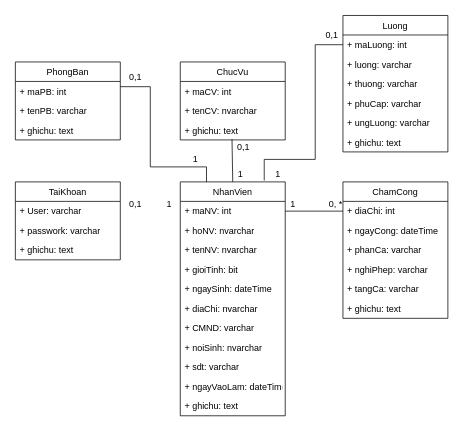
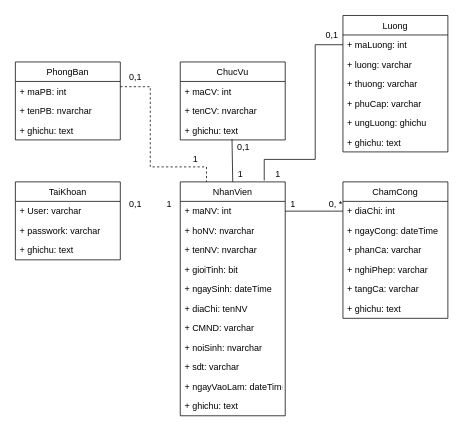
  <mxCell id="0" />
  <mxCell id="1" parent="0" />
  <mxCell id="2" value="NhanVien" style="swimlane;fontStyle=0;childLayout=stackLayout;horizontal=1;startSize=26;fillColor=none;horizontalStack=0;resizeParent=1;resizeParentMax=0;resizeLast=0;collapsible=1;marginBottom=0;" parent="1" vertex="1"><mxGeometry x="240" y="242" width="140" height="312" as="geometry" /></mxCell>
  <mxCell id="3" value="+ maNV: int" style="text;strokeColor=none;fillColor=none;align=left;verticalAlign=top;spacingLeft=4;spacingRight=4;overflow=hidden;rotatable=0;points=[[0,0.5],[1,0.5]];portConstraint=eastwest;" parent="2" vertex="1"><mxGeometry y="26" width="140" height="26" as="geometry" /></mxCell>
  <mxCell id="4" value="+ hoNV: nvarchar" style="text;strokeColor=none;fillColor=none;align=left;verticalAlign=top;spacingLeft=4;spacingRight=4;overflow=hidden;rotatable=0;points=[[0,0.5],[1,0.5]];portConstraint=eastwest;" parent="2" vertex="1"><mxGeometry y="52" width="140" height="26" as="geometry" /></mxCell>
  <mxCell id="5" value="+ tenNV: nvarchar" style="text;strokeColor=none;fillColor=none;align=left;verticalAlign=top;spacingLeft=4;spacingRight=4;overflow=hidden;rotatable=0;points=[[0,0.5],[1,0.5]];portConstraint=eastwest;" parent="2" vertex="1"><mxGeometry y="78" width="140" height="26" as="geometry" /></mxCell>
  <mxCell id="6" value="+ gioiTinh: bit" style="text;strokeColor=none;fillColor=none;align=left;verticalAlign=top;spacingLeft=4;spacingRight=4;overflow=hidden;rotatable=0;points=[[0,0.5],[1,0.5]];portConstraint=eastwest;" parent="2" vertex="1"><mxGeometry y="104" width="140" height="26" as="geometry" /></mxCell>
  <mxCell id="7" value="+ ngaySinh: dateTime" style="text;strokeColor=none;fillColor=none;align=left;verticalAlign=top;spacingLeft=4;spacingRight=4;overflow=hidden;rotatable=0;points=[[0,0.5],[1,0.5]];portConstraint=eastwest;" parent="2" vertex="1"><mxGeometry y="130" width="140" height="26" as="geometry" /></mxCell>
- <mxCell id="8" value="+ diaChi: nvarchar" style="text;strokeColor=none;fillColor=none;align=left;verticalAlign=top;spacingLeft=4;spacingRight=4;overflow=hidden;rotatable=0;points=[[0,0.5],[1,0.5]];portConstraint=eastwest;" parent="2" vertex="1"><mxGeometry y="156" width="140" height="26" as="geometry" /></mxCell>
+ <mxCell id="8" value="+ diaChi: tenNV" style="text;strokeColor=none;fillColor=none;align=left;verticalAlign=top;spacingLeft=4;spacingRight=4;overflow=hidden;rotatable=0;points=[[0,0.5],[1,0.5]];portConstraint=eastwest;" parent="2" vertex="1"><mxGeometry y="156" width="140" height="26" as="geometry" /></mxCell>
  <mxCell id="9" value="+ CMND: varchar" style="text;strokeColor=none;fillColor=none;align=left;verticalAlign=top;spacingLeft=4;spacingRight=4;overflow=hidden;rotatable=0;points=[[0,0.5],[1,0.5]];portConstraint=eastwest;" parent="2" vertex="1"><mxGeometry y="182" width="140" height="26" as="geometry" /></mxCell>
  <mxCell id="10" value="+ noiSinh: nvarchar" style="text;strokeColor=none;fillColor=none;align=left;verticalAlign=top;spacingLeft=4;spacingRight=4;overflow=hidden;rotatable=0;points=[[0,0.5],[1,0.5]];portConstraint=eastwest;" parent="2" vertex="1"><mxGeometry y="208" width="140" height="26" as="geometry" /></mxCell>
  <mxCell id="11" value="+ sdt: varchar" style="text;strokeColor=none;fillColor=none;align=left;verticalAlign=top;spacingLeft=4;spacingRight=4;overflow=hidden;rotatable=0;points=[[0,0.5],[1,0.5]];portConstraint=eastwest;" parent="2" vertex="1"><mxGeometry y="234" width="140" height="26" as="geometry" /></mxCell>
  <mxCell id="12" value="+ ngayVaoLam: dateTime" style="text;strokeColor=none;fillColor=none;align=left;verticalAlign=top;spacingLeft=4;spacingRight=4;overflow=hidden;rotatable=0;points=[[0,0.5],[1,0.5]];portConstraint=eastwest;" parent="2" vertex="1"><mxGeometry y="260" width="140" height="26" as="geometry" /></mxCell>
  <mxCell id="13" value="+ ghichu: text" style="text;strokeColor=none;fillColor=none;align=left;verticalAlign=top;spacingLeft=4;spacingRight=4;overflow=hidden;rotatable=0;points=[[0,0.5],[1,0.5]];portConstraint=eastwest;" parent="2" vertex="1"><mxGeometry y="286" width="140" height="26" as="geometry" /></mxCell>
  <mxCell id="14" value="PhongBan" style="swimlane;fontStyle=0;childLayout=stackLayout;horizontal=1;startSize=26;fillColor=none;horizontalStack=0;resizeParent=1;resizeParentMax=0;resizeLast=0;collapsible=1;marginBottom=0;" parent="1" vertex="1"><mxGeometry x="20" y="82" width="140" height="104" as="geometry" /></mxCell>
  <mxCell id="15" value="+ maPB: int" style="text;strokeColor=none;fillColor=none;align=left;verticalAlign=top;spacingLeft=4;spacingRight=4;overflow=hidden;rotatable=0;points=[[0,0.5],[1,0.5]];portConstraint=eastwest;" parent="14" vertex="1"><mxGeometry y="26" width="140" height="26" as="geometry" /></mxCell>
- <mxCell id="16" value="+ tenPB: varchar" style="text;strokeColor=none;fillColor=none;align=left;verticalAlign=top;spacingLeft=4;spacingRight=4;overflow=hidden;rotatable=0;points=[[0,0.5],[1,0.5]];portConstraint=eastwest;" parent="14" vertex="1"><mxGeometry y="52" width="140" height="26" as="geometry" /></mxCell>
+ <mxCell id="16" value="+ tenPB: nvarchar" style="text;strokeColor=none;fillColor=none;align=left;verticalAlign=top;spacingLeft=4;spacingRight=4;overflow=hidden;rotatable=0;points=[[0,0.5],[1,0.5]];portConstraint=eastwest;" parent="14" vertex="1"><mxGeometry y="52" width="140" height="26" as="geometry" /></mxCell>
  <mxCell id="17" value="+ ghichu: text" style="text;strokeColor=none;fillColor=none;align=left;verticalAlign=top;spacingLeft=4;spacingRight=4;overflow=hidden;rotatable=0;points=[[0,0.5],[1,0.5]];portConstraint=eastwest;" parent="14" vertex="1"><mxGeometry y="78" width="140" height="26" as="geometry" /></mxCell>
  <mxCell id="18" value="ChucVu" style="swimlane;fontStyle=0;childLayout=stackLayout;horizontal=1;startSize=26;fillColor=none;horizontalStack=0;resizeParent=1;resizeParentMax=0;resizeLast=0;collapsible=1;marginBottom=0;" parent="1" vertex="1"><mxGeometry x="240" y="82" width="140" height="104" as="geometry" /></mxCell>
  <mxCell id="19" value="+ maCV: int" style="text;strokeColor=none;fillColor=none;align=left;verticalAlign=top;spacingLeft=4;spacingRight=4;overflow=hidden;rotatable=0;points=[[0,0.5],[1,0.5]];portConstraint=eastwest;" parent="18" vertex="1"><mxGeometry y="26" width="140" height="26" as="geometry" /></mxCell>
  <mxCell id="20" value="+ tenCV: nvarchar" style="text;strokeColor=none;fillColor=none;align=left;verticalAlign=top;spacingLeft=4;spacingRight=4;overflow=hidden;rotatable=0;points=[[0,0.5],[1,0.5]];portConstraint=eastwest;" parent="18" vertex="1"><mxGeometry y="52" width="140" height="26" as="geometry" /></mxCell>
  <mxCell id="21" value="+ ghichu: text" style="text;strokeColor=none;fillColor=none;align=left;verticalAlign=top;spacingLeft=4;spacingRight=4;overflow=hidden;rotatable=0;points=[[0,0.5],[1,0.5]];portConstraint=eastwest;" parent="18" vertex="1"><mxGeometry y="78" width="140" height="26" as="geometry" /></mxCell>
  <mxCell id="22" value="Luong" style="swimlane;fontStyle=0;childLayout=stackLayout;horizontal=1;startSize=26;fillColor=none;horizontalStack=0;resizeParent=1;resizeParentMax=0;resizeLast=0;collapsible=1;marginBottom=0;" parent="1" vertex="1"><mxGeometry x="457" y="20" width="140" height="182" as="geometry" /></mxCell>
  <mxCell id="23" value="+ maLuong: int" style="text;strokeColor=none;fillColor=none;align=left;verticalAlign=top;spacingLeft=4;spacingRight=4;overflow=hidden;rotatable=0;points=[[0,0.5],[1,0.5]];portConstraint=eastwest;" parent="22" vertex="1"><mxGeometry y="26" width="140" height="26" as="geometry" /></mxCell>
  <mxCell id="24" value="+ luong: varchar" style="text;strokeColor=none;fillColor=none;align=left;verticalAlign=top;spacingLeft=4;spacingRight=4;overflow=hidden;rotatable=0;points=[[0,0.5],[1,0.5]];portConstraint=eastwest;" parent="22" vertex="1"><mxGeometry y="52" width="140" height="26" as="geometry" /></mxCell>
  <mxCell id="25" value="+ thuong: varchar" style="text;strokeColor=none;fillColor=none;align=left;verticalAlign=top;spacingLeft=4;spacingRight=4;overflow=hidden;rotatable=0;points=[[0,0.5],[1,0.5]];portConstraint=eastwest;" parent="22" vertex="1"><mxGeometry y="78" width="140" height="26" as="geometry" /></mxCell>
  <mxCell id="26" value="+ phuCap: varchar" style="text;strokeColor=none;fillColor=none;align=left;verticalAlign=top;spacingLeft=4;spacingRight=4;overflow=hidden;rotatable=0;points=[[0,0.5],[1,0.5]];portConstraint=eastwest;" parent="22" vertex="1"><mxGeometry y="104" width="140" height="26" as="geometry" /></mxCell>
- <mxCell id="27" value="+ ungLuong: varchar" style="text;strokeColor=none;fillColor=none;align=left;verticalAlign=top;spacingLeft=4;spacingRight=4;overflow=hidden;rotatable=0;points=[[0,0.5],[1,0.5]];portConstraint=eastwest;" parent="22" vertex="1"><mxGeometry y="130" width="140" height="26" as="geometry" /></mxCell>
+ <mxCell id="27" value="+ ungLuong: ghichu" style="text;strokeColor=none;fillColor=none;align=left;verticalAlign=top;spacingLeft=4;spacingRight=4;overflow=hidden;rotatable=0;points=[[0,0.5],[1,0.5]];portConstraint=eastwest;" parent="22" vertex="1"><mxGeometry y="130" width="140" height="26" as="geometry" /></mxCell>
  <mxCell id="28" value="+ ghichu: text" style="text;strokeColor=none;fillColor=none;align=left;verticalAlign=top;spacingLeft=4;spacingRight=4;overflow=hidden;rotatable=0;points=[[0,0.5],[1,0.5]];portConstraint=eastwest;" parent="22" vertex="1"><mxGeometry y="156" width="140" height="26" as="geometry" /></mxCell>
  <mxCell id="29" value="ChamCong" style="swimlane;fontStyle=0;childLayout=stackLayout;horizontal=1;startSize=26;fillColor=none;horizontalStack=0;resizeParent=1;resizeParentMax=0;resizeLast=0;collapsible=1;marginBottom=0;" parent="1" vertex="1"><mxGeometry x="457" y="242" width="140" height="182" as="geometry" /></mxCell>
  <mxCell id="30" value="+ diaChi: int" style="text;strokeColor=none;fillColor=none;align=left;verticalAlign=top;spacingLeft=4;spacingRight=4;overflow=hidden;rotatable=0;points=[[0,0.5],[1,0.5]];portConstraint=eastwest;" parent="29" vertex="1"><mxGeometry y="26" width="140" height="26" as="geometry" /></mxCell>
  <mxCell id="31" value="+ ngayCong: dateTime" style="text;strokeColor=none;fillColor=none;align=left;verticalAlign=top;spacingLeft=4;spacingRight=4;overflow=hidden;rotatable=0;points=[[0,0.5],[1,0.5]];portConstraint=eastwest;" parent="29" vertex="1"><mxGeometry y="52" width="140" height="26" as="geometry" /></mxCell>
  <mxCell id="32" value="+ phanCa: varchar" style="text;strokeColor=none;fillColor=none;align=left;verticalAlign=top;spacingLeft=4;spacingRight=4;overflow=hidden;rotatable=0;points=[[0,0.5],[1,0.5]];portConstraint=eastwest;" parent="29" vertex="1"><mxGeometry y="78" width="140" height="26" as="geometry" /></mxCell>
  <mxCell id="33" value="+ nghiPhep: varchar" style="text;strokeColor=none;fillColor=none;align=left;verticalAlign=top;spacingLeft=4;spacingRight=4;overflow=hidden;rotatable=0;points=[[0,0.5],[1,0.5]];portConstraint=eastwest;" parent="29" vertex="1"><mxGeometry y="104" width="140" height="26" as="geometry" /></mxCell>
  <mxCell id="34" value="+ tangCa: varchar" style="text;strokeColor=none;fillColor=none;align=left;verticalAlign=top;spacingLeft=4;spacingRight=4;overflow=hidden;rotatable=0;points=[[0,0.5],[1,0.5]];portConstraint=eastwest;" parent="29" vertex="1"><mxGeometry y="130" width="140" height="26" as="geometry" /></mxCell>
  <mxCell id="35" value="+ ghichu: text" style="text;strokeColor=none;fillColor=none;align=left;verticalAlign=top;spacingLeft=4;spacingRight=4;overflow=hidden;rotatable=0;points=[[0,0.5],[1,0.5]];portConstraint=eastwest;" parent="29" vertex="1"><mxGeometry y="156" width="140" height="26" as="geometry" /></mxCell>
  <mxCell id="36" value="TaiKhoan" style="swimlane;fontStyle=0;childLayout=stackLayout;horizontal=1;startSize=26;fillColor=none;horizontalStack=0;resizeParent=1;resizeParentMax=0;resizeLast=0;collapsible=1;marginBottom=0;" parent="1" vertex="1"><mxGeometry x="20" y="242" width="140" height="104" as="geometry" /></mxCell>
  <mxCell id="37" value="+ User: varchar&#10;" style="text;strokeColor=none;fillColor=none;align=left;verticalAlign=top;spacingLeft=4;spacingRight=4;overflow=hidden;rotatable=0;points=[[0,0.5],[1,0.5]];portConstraint=eastwest;" parent="36" vertex="1"><mxGeometry y="26" width="140" height="26" as="geometry" /></mxCell>
  <mxCell id="38" value="+ passwork: varchar" style="text;strokeColor=none;fillColor=none;align=left;verticalAlign=top;spacingLeft=4;spacingRight=4;overflow=hidden;rotatable=0;points=[[0,0.5],[1,0.5]];portConstraint=eastwest;" parent="36" vertex="1"><mxGeometry y="52" width="140" height="26" as="geometry" /></mxCell>
  <mxCell id="39" value="+ ghichu: text" style="text;strokeColor=none;fillColor=none;align=left;verticalAlign=top;spacingLeft=4;spacingRight=4;overflow=hidden;rotatable=0;points=[[0,0.5],[1,0.5]];portConstraint=eastwest;" parent="36" vertex="1"><mxGeometry y="78" width="140" height="26" as="geometry" /></mxCell>
  <mxCell id="40" value="0,1" style="text;html=1;align=center;verticalAlign=middle;resizable=0;points=[];autosize=1;strokeColor=none;fillColor=none;" vertex="1" parent="1"><mxGeometry x="165" y="262" width="30" height="20" as="geometry" /></mxCell>
  <mxCell id="41" value="1" style="text;html=1;align=center;verticalAlign=middle;resizable=0;points=[];autosize=1;strokeColor=none;fillColor=none;" vertex="1" parent="1"><mxGeometry x="215" y="262" width="20" height="20" as="geometry" /></mxCell>
  <mxCell id="42" value="" style="endArrow=none;html=1;rounded=0;exitX=1;exitY=0.5;exitDx=0;exitDy=0;entryX=0;entryY=0.5;entryDx=0;entryDy=0;" edge="1" parent="1" source="3" target="30"><mxGeometry width="50" height="50" relative="1" as="geometry"><mxPoint x="400" y="302" as="sourcePoint" /><mxPoint x="450" y="252" as="targetPoint" /></mxGeometry></mxCell>
  <mxCell id="43" value="1" style="text;html=1;align=center;verticalAlign=middle;resizable=0;points=[];autosize=1;strokeColor=none;fillColor=none;" vertex="1" parent="1"><mxGeometry x="380" y="262" width="20" height="20" as="geometry" /></mxCell>
  <mxCell id="44" value="0, *" style="text;html=1;align=center;verticalAlign=middle;resizable=0;points=[];autosize=1;strokeColor=none;fillColor=none;" vertex="1" parent="1"><mxGeometry x="432" y="262" width="30" height="20" as="geometry" /></mxCell>
  <mxCell id="45" value="" style="endArrow=none;html=1;rounded=0;exitX=0.5;exitY=0;exitDx=0;exitDy=0;entryX=0.493;entryY=0.962;entryDx=0;entryDy=0;entryPerimeter=0;" edge="1" parent="1" source="2" target="21"><mxGeometry width="50" height="50" relative="1" as="geometry"><mxPoint x="380" y="232" as="sourcePoint" /><mxPoint x="430" y="182" as="targetPoint" /></mxGeometry></mxCell>
  <mxCell id="46" value="1" style="text;html=1;align=center;verticalAlign=middle;resizable=0;points=[];autosize=1;strokeColor=none;fillColor=none;" vertex="1" parent="1"><mxGeometry x="310" y="222" width="20" height="20" as="geometry" /></mxCell>
  <mxCell id="47" value="0,1" style="text;html=1;align=center;verticalAlign=middle;resizable=0;points=[];autosize=1;strokeColor=none;fillColor=none;" vertex="1" parent="1"><mxGeometry x="309" y="186" width="30" height="20" as="geometry" /></mxCell>
- <mxCell id="48" value="" style="endArrow=none;html=1;rounded=0;exitX=1;exitY=0.269;exitDx=0;exitDy=0;exitPerimeter=0;entryX=0.25;entryY=0;entryDx=0;entryDy=0;" edge="1" parent="1" source="15" target="2"><mxGeometry width="50" height="50" relative="1" as="geometry"><mxPoint x="180" y="232" as="sourcePoint" /><mxPoint x="200" y="232" as="targetPoint" /><Array as="points"><mxPoint x="200" y="115" /><mxPoint x="200" y="222" /><mxPoint x="275" y="222" /></Array></mxGeometry></mxCell>
+ <mxCell id="48" value="" style="endArrow=none;html=1;rounded=0;exitX=1;exitY=0.269;exitDx=0;exitDy=0;exitPerimeter=0;entryX=0.25;entryY=0;entryDx=0;entryDy=0;dashed=1;" edge="1" parent="1" source="15" target="2"><mxGeometry width="50" height="50" relative="1" as="geometry"><mxPoint x="180" y="232" as="sourcePoint" /><mxPoint x="200" y="232" as="targetPoint" /><Array as="points"><mxPoint x="200" y="115" /><mxPoint x="200" y="222" /><mxPoint x="275" y="222" /></Array></mxGeometry></mxCell>
  <mxCell id="49" value="1" style="text;html=1;align=center;verticalAlign=middle;resizable=0;points=[];autosize=1;strokeColor=none;fillColor=none;" vertex="1" parent="1"><mxGeometry x="250" y="202" width="20" height="20" as="geometry" /></mxCell>
  <mxCell id="50" value="0,1" style="text;html=1;align=center;verticalAlign=middle;resizable=0;points=[];autosize=1;strokeColor=none;fillColor=none;" vertex="1" parent="1"><mxGeometry x="165" y="92" width="30" height="20" as="geometry" /></mxCell>
  <mxCell id="51" value="" style="endArrow=none;html=1;rounded=0;exitX=0.8;exitY=-0.006;exitDx=0;exitDy=0;exitPerimeter=0;entryX=0;entryY=0.5;entryDx=0;entryDy=0;" edge="1" parent="1" source="2" target="23"><mxGeometry width="50" height="50" relative="1" as="geometry"><mxPoint x="400" y="72" as="sourcePoint" /><mxPoint x="450" y="22" as="targetPoint" /><Array as="points"><mxPoint x="352" y="212" /><mxPoint x="420" y="212" /><mxPoint x="420" y="59" /></Array></mxGeometry></mxCell>
  <mxCell id="52" value="1" style="text;html=1;align=center;verticalAlign=middle;resizable=0;points=[];autosize=1;strokeColor=none;fillColor=none;" vertex="1" parent="1"><mxGeometry x="360" y="222" width="20" height="20" as="geometry" /></mxCell>
  <mxCell id="53" value="0,1" style="text;html=1;align=center;verticalAlign=middle;resizable=0;points=[];autosize=1;strokeColor=none;fillColor=none;" vertex="1" parent="1"><mxGeometry x="427" y="37" width="30" height="20" as="geometry" /></mxCell>
